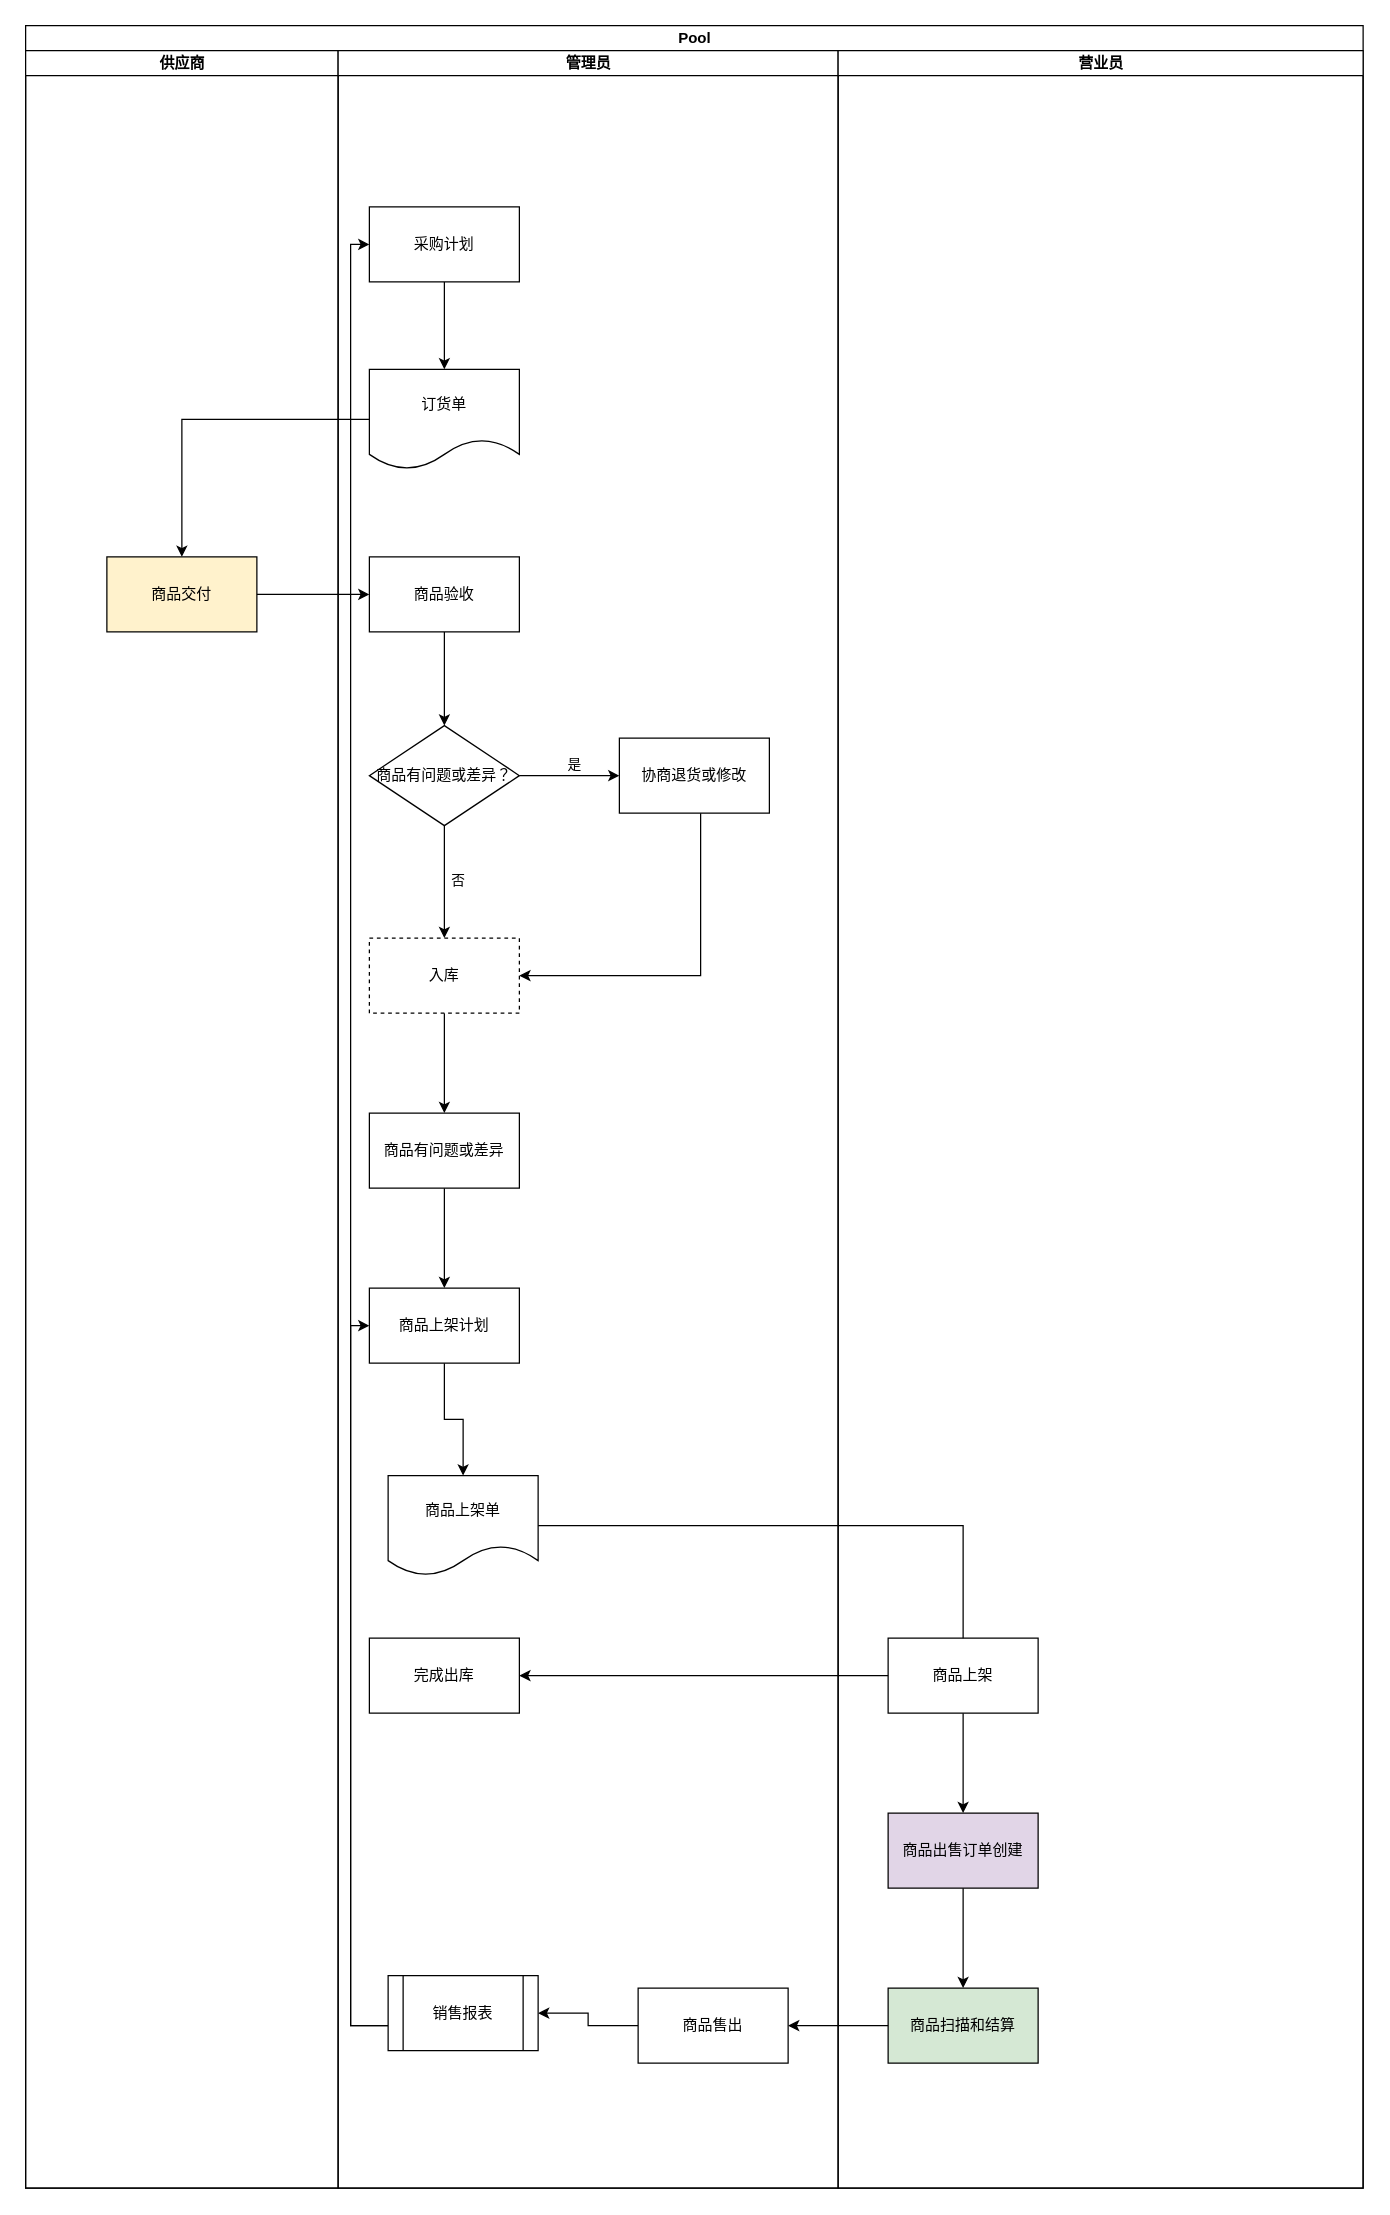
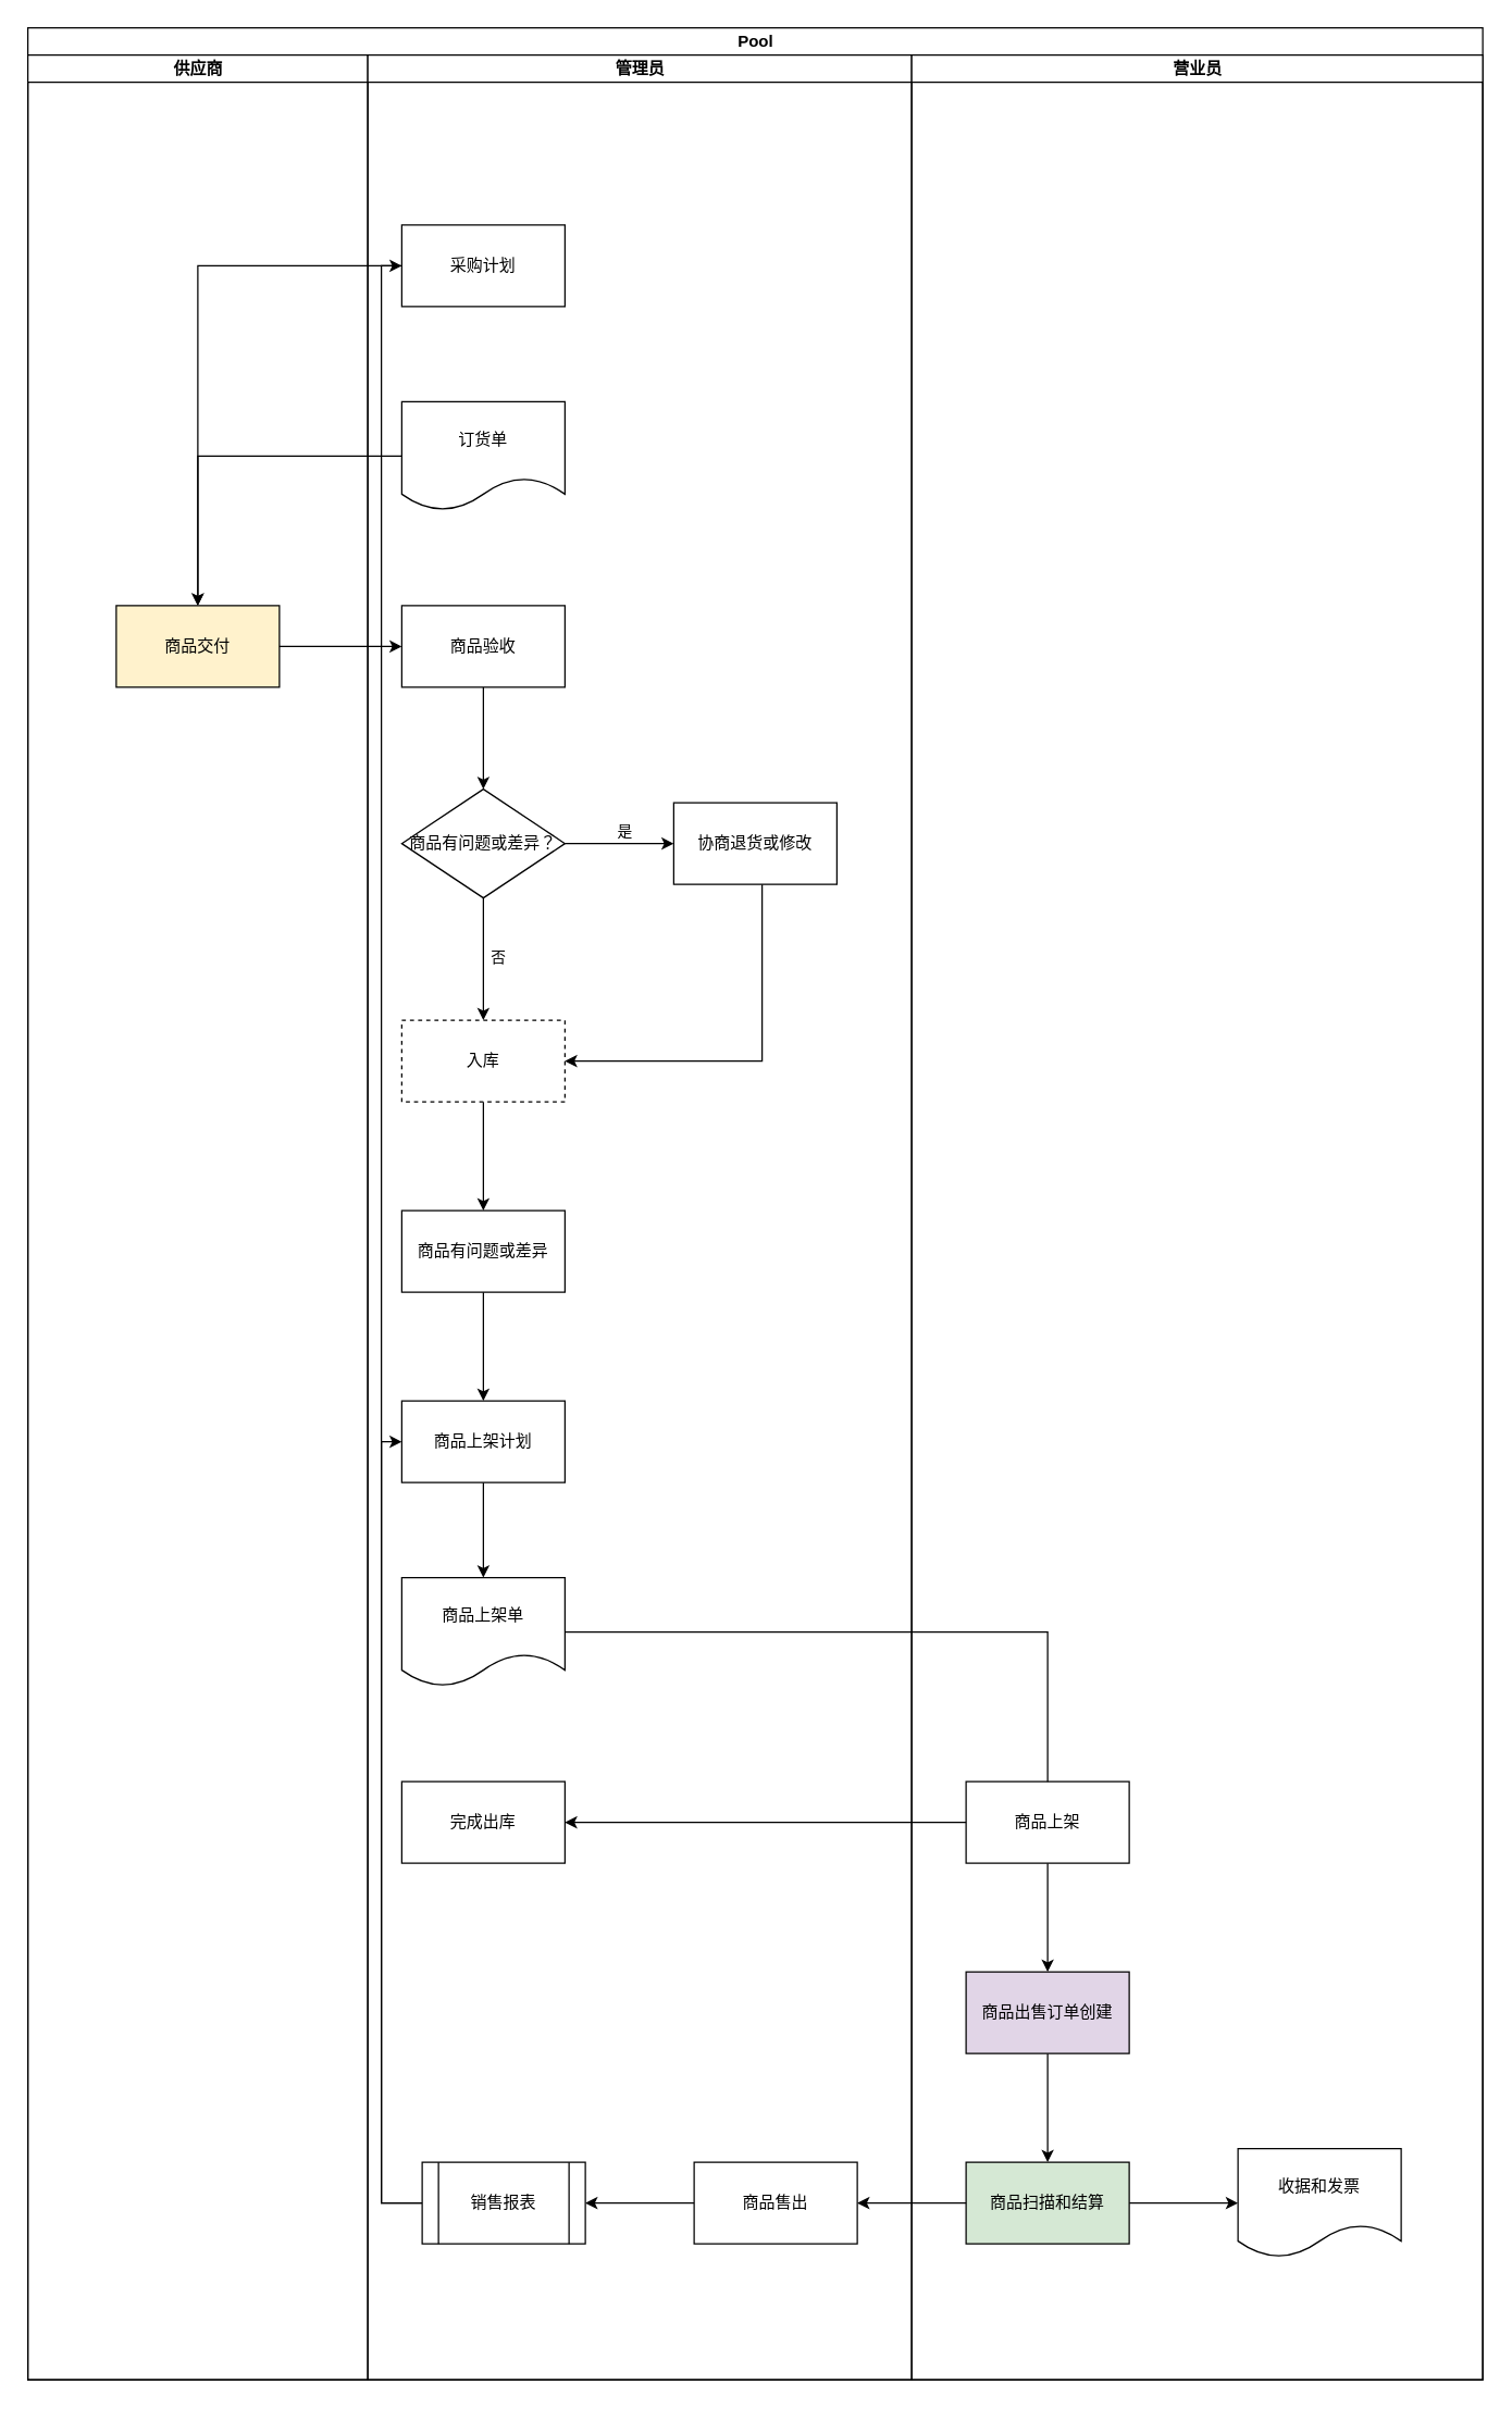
  <mxCell id="0" />
  <mxCell id="1" parent="0" />
  <mxCell id="2" value="Pool" style="swimlane;childLayout=stackLayout;resizeParent=1;resizeParentMax=0;startSize=20;html=1;" vertex="1" parent="1"><mxGeometry x="20" y="20" width="1070" height="1730" as="geometry" /></mxCell>
  <mxCell id="3" value="供应商" style="swimlane;startSize=20;html=1;" vertex="1" parent="2"><mxGeometry y="20" width="250" height="1710" as="geometry" /></mxCell>
  <mxCell id="4" value="商品交付" style="whiteSpace=wrap;html=1;dashed=0;fillColor=#fff2cc;" vertex="1" parent="3"><mxGeometry x="65" y="405" width="120" height="60" as="geometry" /></mxCell>
  <mxCell id="5" value="管理员" style="swimlane;startSize=20;html=1;" vertex="1" parent="2"><mxGeometry x="250" y="20" width="400" height="1710" as="geometry" /></mxCell>
- <mxCell id="6" value="" style="edgeStyle=orthogonalEdgeStyle;rounded=0;orthogonalLoop=1;jettySize=auto;html=1;" edge="1" parent="5" source="7" target="24"><mxGeometry relative="1" as="geometry" /></mxCell>
+ <mxCell id="6" value="" style="edgeStyle=orthogonalEdgeStyle;rounded=0;orthogonalLoop=1;jettySize=auto;html=1;" edge="1" parent="5" source="7" target="4"><mxGeometry relative="1" as="geometry" /></mxCell>
  <mxCell id="7" value="采购计划" style="whiteSpace=wrap;html=1;dashed=0;" vertex="1" parent="5"><mxGeometry x="25" y="125" width="120" height="60" as="geometry" /></mxCell>
  <mxCell id="8" value="" style="edgeStyle=orthogonalEdgeStyle;rounded=0;orthogonalLoop=1;jettySize=auto;html=1;" edge="1" parent="5" source="9" target="14"><mxGeometry relative="1" as="geometry" /></mxCell>
  <mxCell id="9" value="商品验收" style="whiteSpace=wrap;html=1;dashed=0;" vertex="1" parent="5"><mxGeometry x="25" y="405" width="120" height="60" as="geometry" /></mxCell>
  <mxCell id="10" value="" style="edgeStyle=orthogonalEdgeStyle;rounded=0;orthogonalLoop=1;jettySize=auto;html=1;" edge="1" parent="5" source="14" target="16"><mxGeometry relative="1" as="geometry" /></mxCell>
  <mxCell id="11" value="否" style="edgeLabel;html=1;align=center;verticalAlign=middle;resizable=0;points=[];" vertex="1" connectable="0" parent="10"><mxGeometry x="-0.04" y="2" relative="1" as="geometry"><mxPoint x="8" as="offset" /></mxGeometry></mxCell>
  <mxCell id="12" value="" style="edgeStyle=orthogonalEdgeStyle;rounded=0;orthogonalLoop=1;jettySize=auto;html=1;" edge="1" parent="5" source="14" target="18"><mxGeometry relative="1" as="geometry" /></mxCell>
  <mxCell id="13" value="是" style="edgeLabel;html=1;align=center;verticalAlign=middle;resizable=0;points=[];" vertex="1" connectable="0" parent="12"><mxGeometry x="0.08" y="1" relative="1" as="geometry"><mxPoint y="-9" as="offset" /></mxGeometry></mxCell>
  <mxCell id="14" value="商品有问题或差异？" style="rhombus;whiteSpace=wrap;html=1;dashed=0;" vertex="1" parent="5"><mxGeometry x="25" y="540" width="120" height="80" as="geometry" /></mxCell>
  <mxCell id="15" value="" style="edgeStyle=orthogonalEdgeStyle;rounded=0;orthogonalLoop=1;jettySize=auto;html=1;" edge="1" parent="5" source="16" target="20"><mxGeometry relative="1" as="geometry" /></mxCell>
  <mxCell id="16" value="入库" style="whiteSpace=wrap;html=1;dashed=1;" vertex="1" parent="5"><mxGeometry x="25" y="710" width="120" height="60" as="geometry" /></mxCell>
  <mxCell id="17" style="edgeStyle=orthogonalEdgeStyle;rounded=0;orthogonalLoop=1;jettySize=auto;html=1;entryX=1;entryY=0.5;entryDx=0;entryDy=0;" edge="1" parent="5" source="18" target="16"><mxGeometry relative="1" as="geometry"><Array as="points"><mxPoint x="290" y="740" /></Array></mxGeometry></mxCell>
  <mxCell id="18" value="协商退货或修改" style="whiteSpace=wrap;html=1;dashed=0;" vertex="1" parent="5"><mxGeometry x="225" y="550" width="120" height="60" as="geometry" /></mxCell>
  <mxCell id="19" value="" style="edgeStyle=orthogonalEdgeStyle;rounded=0;orthogonalLoop=1;jettySize=auto;html=1;" edge="1" parent="5" source="20" target="22"><mxGeometry relative="1" as="geometry" /></mxCell>
  <mxCell id="20" value="商品有问题或差异" style="whiteSpace=wrap;html=1;dashed=0;" vertex="1" parent="5"><mxGeometry x="25" y="850" width="120" height="60" as="geometry" /></mxCell>
  <mxCell id="21" value="" style="edgeStyle=orthogonalEdgeStyle;rounded=0;orthogonalLoop=1;jettySize=auto;html=1;" edge="1" parent="5" source="22" target="27"><mxGeometry relative="1" as="geometry" /></mxCell>
  <mxCell id="22" value="商品上架计划" style="whiteSpace=wrap;html=1;dashed=0;" vertex="1" parent="5"><mxGeometry x="25" y="990" width="120" height="60" as="geometry" /></mxCell>
  <mxCell id="23" value="完成出库" style="rounded=0;whiteSpace=wrap;html=1;" vertex="1" parent="5"><mxGeometry x="25" y="1270" width="120" height="60" as="geometry" /></mxCell>
  <mxCell id="24" value="订货单" style="shape=document;whiteSpace=wrap;html=1;boundedLbl=1;dashed=0;" vertex="1" parent="5"><mxGeometry x="25" y="255" width="120" height="80" as="geometry" /></mxCell>
  <mxCell id="25" value="" style="edgeStyle=orthogonalEdgeStyle;rounded=0;orthogonalLoop=1;jettySize=auto;html=1;" edge="1" parent="5" source="26" target="30"><mxGeometry relative="1" as="geometry" /></mxCell>
  <mxCell id="26" value="商品售出" style="whiteSpace=wrap;html=1;rounded=0;" vertex="1" parent="5"><mxGeometry x="240" y="1550" width="120" height="60" as="geometry" /></mxCell>
- <mxCell id="27" value="商品上架单" style="shape=document;whiteSpace=wrap;html=1;boundedLbl=1;dashed=0;" vertex="1" parent="5"><mxGeometry x="40" y="1140" width="120" height="80" as="geometry" /></mxCell>
+ <mxCell id="27" value="商品上架单" style="shape=document;whiteSpace=wrap;html=1;boundedLbl=1;dashed=0;" vertex="1" parent="5"><mxGeometry x="25" y="1120" width="120" height="80" as="geometry" /></mxCell>
  <mxCell id="28" style="edgeStyle=orthogonalEdgeStyle;rounded=0;orthogonalLoop=1;jettySize=auto;html=1;" edge="1" parent="5" source="30" target="22"><mxGeometry relative="1" as="geometry"><Array as="points"><mxPoint x="10" y="1580" /><mxPoint x="10" y="1020" /></Array></mxGeometry></mxCell>
  <mxCell id="29" style="edgeStyle=orthogonalEdgeStyle;rounded=0;orthogonalLoop=1;jettySize=auto;html=1;" edge="1" parent="5" source="30" target="7"><mxGeometry relative="1" as="geometry"><Array as="points"><mxPoint x="10" y="1580" /><mxPoint x="10" y="155" /></Array></mxGeometry></mxCell>
- <mxCell id="30" value="销售报表" style="shape=process;whiteSpace=wrap;html=1;backgroundOutline=1;rounded=0;" vertex="1" parent="5"><mxGeometry x="40" y="1540" width="120" height="60" as="geometry" /></mxCell>
+ <mxCell id="30" value="销售报表" style="shape=process;whiteSpace=wrap;html=1;backgroundOutline=1;rounded=0;" vertex="1" parent="5"><mxGeometry x="40" y="1550" width="120" height="60" as="geometry" /></mxCell>
  <mxCell id="31" value="" style="edgeStyle=orthogonalEdgeStyle;rounded=0;orthogonalLoop=1;jettySize=auto;html=1;" edge="1" parent="2" source="24" target="4"><mxGeometry relative="1" as="geometry"><mxPoint x="275" y="315" as="sourcePoint" /></mxGeometry></mxCell>
  <mxCell id="32" value="" style="edgeStyle=orthogonalEdgeStyle;rounded=0;orthogonalLoop=1;jettySize=auto;html=1;" edge="1" parent="2" source="4" target="9"><mxGeometry relative="1" as="geometry" /></mxCell>
  <mxCell id="33" value="营业员" style="swimlane;startSize=20;html=1;" vertex="1" parent="2"><mxGeometry x="650" y="20" width="420" height="1710" as="geometry" /></mxCell>
  <mxCell id="34" style="edgeStyle=orthogonalEdgeStyle;rounded=0;orthogonalLoop=1;jettySize=auto;html=1;" edge="1" parent="33" source="35" target="37"><mxGeometry relative="1" as="geometry" /></mxCell>
  <mxCell id="35" value="商品上架" style="rounded=0;whiteSpace=wrap;html=1;" vertex="1" parent="33"><mxGeometry x="40" y="1270" width="120" height="60" as="geometry" /></mxCell>
  <mxCell id="36" value="" style="edgeStyle=orthogonalEdgeStyle;rounded=0;orthogonalLoop=1;jettySize=auto;html=1;" edge="1" parent="33" source="37" target="39"><mxGeometry relative="1" as="geometry" /></mxCell>
  <mxCell id="37" value="商品出售订单创建" style="rounded=0;whiteSpace=wrap;html=1;fillColor=#e1d5e7;" vertex="1" parent="33"><mxGeometry x="40" y="1410" width="120" height="60" as="geometry" /></mxCell>
+ <mxCell id="38" value="" style="edgeStyle=orthogonalEdgeStyle;rounded=0;orthogonalLoop=1;jettySize=auto;html=1;" edge="1" parent="33" source="39" target="40"><mxGeometry relative="1" as="geometry" /></mxCell>
  <mxCell id="39" value="商品扫描和结算" style="rounded=0;whiteSpace=wrap;html=1;fillColor=#d5e8d4;" vertex="1" parent="33"><mxGeometry x="40" y="1550" width="120" height="60" as="geometry" /></mxCell>
+ <mxCell id="40" value="收据和发票" style="shape=document;whiteSpace=wrap;html=1;boundedLbl=1;rounded=0;" vertex="1" parent="33"><mxGeometry x="240" y="1540" width="120" height="80" as="geometry" /></mxCell>
  <mxCell id="41" style="edgeStyle=orthogonalEdgeStyle;rounded=0;orthogonalLoop=1;jettySize=auto;html=1;entryX=0.5;entryY=0;entryDx=0;entryDy=0;endArrow=none;" edge="1" parent="2" source="27" target="35"><mxGeometry relative="1" as="geometry"><mxPoint x="395.0" y="1180" as="sourcePoint" /></mxGeometry></mxCell>
  <mxCell id="42" value="" style="edgeStyle=orthogonalEdgeStyle;rounded=0;orthogonalLoop=1;jettySize=auto;html=1;" edge="1" parent="2" source="35" target="23"><mxGeometry relative="1" as="geometry" /></mxCell>
  <mxCell id="43" value="" style="edgeStyle=orthogonalEdgeStyle;rounded=0;orthogonalLoop=1;jettySize=auto;html=1;" edge="1" parent="2" source="39" target="26"><mxGeometry relative="1" as="geometry" /></mxCell>
